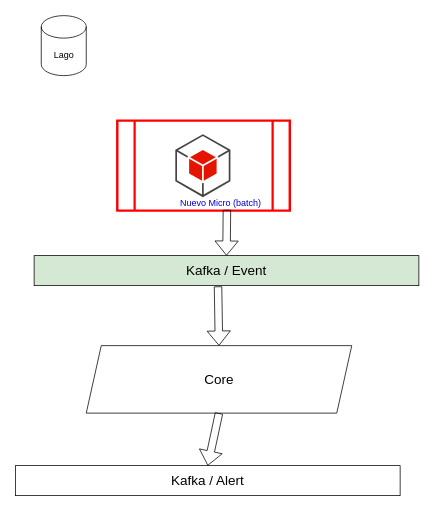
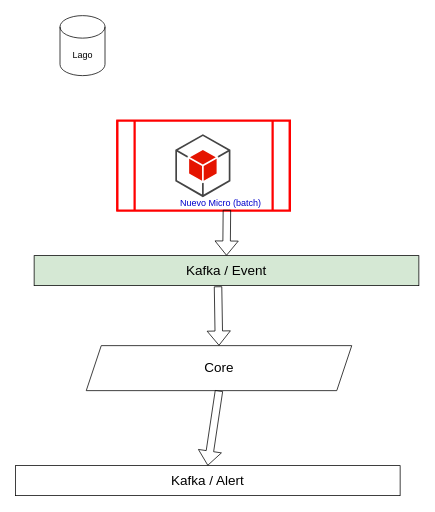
  <mxCell id="0" />
  <mxCell id="1" parent="0" />
  <mxCell id="2" value="" style="group;fillColor=none;strokeColor=#FF0000;fontColor=#ffffff;" vertex="1" connectable="0" parent="1"><mxGeometry x="155" y="160" width="230" height="120" as="geometry" /></mxCell>
  <mxCell id="3" value="" style="shape=process;whiteSpace=wrap;html=1;backgroundOutline=1;strokeWidth=3;strokeColor=#FF0000;fillColor=none;fontColor=#ffffff;" vertex="1" parent="2"><mxGeometry x="1" width="230" height="120" as="geometry" /></mxCell>
  <mxCell id="4" value="" style="outlineConnect=0;dashed=0;verticalLabelPosition=bottom;verticalAlign=top;align=center;html=1;shape=mxgraph.aws3.android;fillColor=#e51400;strokeColor=#B20000;strokeWidth=3;fontColor=#ffffff;" vertex="1" parent="2"><mxGeometry x="78.25" y="18" width="73.5" height="84" as="geometry" /></mxCell>
  <mxCell id="5" value="Nuevo Micro (batch)" style="text;html=1;strokeColor=none;fillColor=none;align=center;verticalAlign=middle;whiteSpace=wrap;rounded=0;fontColor=#0000CC;rotation=0;" vertex="1" parent="2"><mxGeometry x="78.25" y="100" width="122" height="20" as="geometry" /></mxCell>
- <mxCell id="6" value="Lago" style="shape=cylinder3;whiteSpace=wrap;html=1;boundedLbl=1;backgroundOutline=1;size=15;" vertex="1" parent="1"><mxGeometry x="54.5" y="20" width="60" height="80" as="geometry" /></mxCell>
+ <mxCell id="6" value="Lago" style="shape=cylinder3;whiteSpace=wrap;html=1;boundedLbl=1;backgroundOutline=1;size=15;" vertex="1" parent="1"><mxGeometry x="79.5" y="20" width="60" height="80" as="geometry" /></mxCell>
  <mxCell id="7" value="&lt;span style=&quot;font-size: 18px&quot;&gt;Kafka / Event&lt;/span&gt;" style="rounded=0;whiteSpace=wrap;html=1;fillColor=#d5e8d4;" vertex="1" parent="1"><mxGeometry x="45" y="340" width="513" height="40" as="geometry" /></mxCell>
- <mxCell id="8" value="Core" style="shape=parallelogram;perimeter=parallelogramPerimeter;whiteSpace=wrap;html=1;fixedSize=1;fontSize=18;" vertex="1" parent="1"><mxGeometry x="114.5" y="460" width="354" height="90" as="geometry" /></mxCell>
+ <mxCell id="8" value="Core" style="shape=parallelogram;perimeter=parallelogramPerimeter;whiteSpace=wrap;html=1;fixedSize=1;fontSize=18;" vertex="1" parent="1"><mxGeometry x="114.5" y="460" width="354" height="60" as="geometry" /></mxCell>
  <mxCell id="9" value="" style="shape=flexArrow;endArrow=classic;html=1;rounded=0;fontSize=18;entryX=0.5;entryY=0;entryDx=0;entryDy=0;exitX=0.478;exitY=1.025;exitDx=0;exitDy=0;exitPerimeter=0;" edge="1" parent="1" source="7" target="8"><mxGeometry width="50" height="50" relative="1" as="geometry"><mxPoint x="295" y="449" as="sourcePoint" /><mxPoint x="345" y="399" as="targetPoint" /></mxGeometry></mxCell>
  <mxCell id="10" value="&lt;font style=&quot;font-size: 18px&quot;&gt;Kafka / Alert&lt;/font&gt;" style="rounded=0;whiteSpace=wrap;html=1;" vertex="1" parent="1"><mxGeometry x="20" y="620" width="513" height="40" as="geometry" /></mxCell>
  <mxCell id="11" value="" style="shape=flexArrow;endArrow=classic;html=1;rounded=0;fontSize=18;exitX=0.5;exitY=1;exitDx=0;exitDy=0;entryX=0.5;entryY=0;entryDx=0;entryDy=0;" edge="1" parent="1" source="8" target="10"><mxGeometry width="50" height="50" relative="1" as="geometry"><mxPoint x="266.5" y="610" as="sourcePoint" /><mxPoint x="316.5" y="560" as="targetPoint" /></mxGeometry></mxCell>
  <mxCell id="12" value="" style="shape=flexArrow;endArrow=classic;html=1;rounded=0;fontSize=18;entryX=0.5;entryY=0;entryDx=0;entryDy=0;exitX=0.564;exitY=0.95;exitDx=0;exitDy=0;exitPerimeter=0;" edge="1" parent="1" source="5" target="7"><mxGeometry width="50" height="50" relative="1" as="geometry"><mxPoint x="269.354" y="280" as="sourcePoint" /><mxPoint x="270.64" y="359" as="targetPoint" /></mxGeometry></mxCell>
